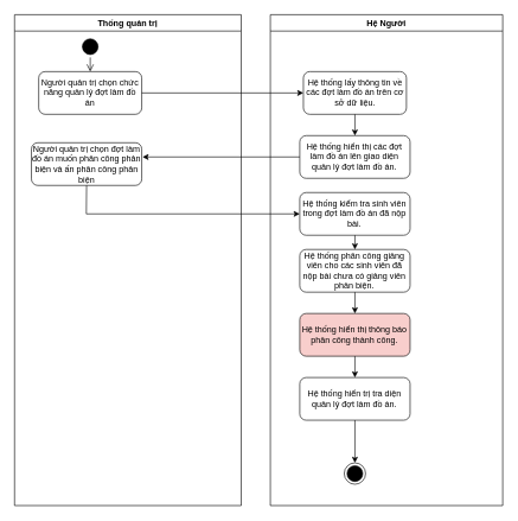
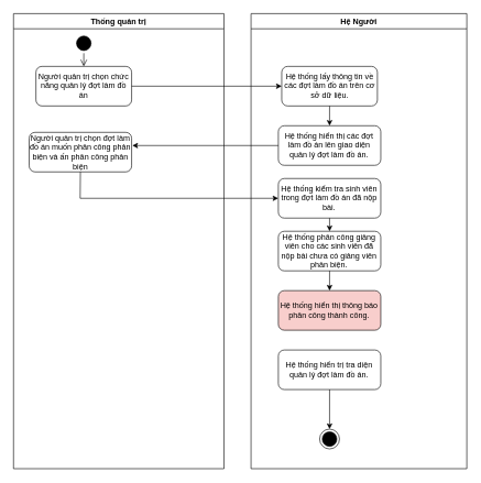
  <mxCell id="0" />
  <mxCell id="1" parent="0" />
  <mxCell id="2" value="Thống quản trị" style="swimlane;" vertex="1" parent="1"><mxGeometry x="20" y="20" width="319" height="690" as="geometry" /></mxCell>
  <mxCell id="3" value="" style="ellipse;html=1;shape=startState;fillColor=#000000;strokeColor=default;" vertex="1" parent="2"><mxGeometry x="91.5" y="30" width="30" height="30" as="geometry" /></mxCell>
  <mxCell id="4" value="Người quản trị chọn chức năng quản lý đợt làm đồ án" style="rounded=1;whiteSpace=wrap;html=1;" vertex="1" parent="2"><mxGeometry x="34" y="80" width="145" height="60" as="geometry" /></mxCell>
  <mxCell id="5" value="" style="edgeStyle=orthogonalEdgeStyle;html=1;verticalAlign=bottom;endArrow=open;endSize=8;strokeColor=default;rounded=0;entryX=0.5;entryY=0;entryDx=0;entryDy=0;" edge="1" parent="2" source="3" target="4"><mxGeometry relative="1" as="geometry"><mxPoint x="106.5" y="120" as="targetPoint" /></mxGeometry></mxCell>
  <mxCell id="6" value="Người quản trị chọn đợt làm đồ án muốn phân công phản biện và ấn phân công phản biện" style="rounded=1;whiteSpace=wrap;html=1;" vertex="1" parent="2"><mxGeometry x="23.75" y="180" width="155.25" height="60" as="geometry" /></mxCell>
  <mxCell id="7" value="Hệ Người" style="swimlane;" vertex="1" parent="1"><mxGeometry x="380" y="20" width="327" height="690" as="geometry" /></mxCell>
  <mxCell id="8" value="Hệ thống lấy thông tin về các đợt làm đồ án trên cơ sở dữ liệu." style="rounded=1;whiteSpace=wrap;html=1;" vertex="1" parent="7"><mxGeometry x="46.5" y="80" width="145" height="60" as="geometry" /></mxCell>
  <mxCell id="9" value="Hệ thống hiển thị các đợt làm đồ án lên giao diện quản lý đợt làm đồ án." style="rounded=1;whiteSpace=wrap;html=1;" vertex="1" parent="7"><mxGeometry x="41.38" y="170" width="155.25" height="60" as="geometry" /></mxCell>
  <mxCell id="10" value="" style="endArrow=classic;html=1;rounded=0;" edge="1" parent="7" source="8" target="9"><mxGeometry width="50" height="50" relative="1" as="geometry"><mxPoint x="77.515" y="430" as="sourcePoint" /><mxPoint x="230.5" y="440" as="targetPoint" /></mxGeometry></mxCell>
  <mxCell id="11" value="" style="ellipse;html=1;shape=endState;fillColor=#000000;strokeColor=default;" vertex="1" parent="7"><mxGeometry x="104" y="630" width="30" height="30" as="geometry" /></mxCell>
  <mxCell id="12" value="Hệ thống kiểm tra sinh viên trong đợt làm đồ án đã nộp bài." style="rounded=1;whiteSpace=wrap;html=1;" vertex="1" parent="7"><mxGeometry x="41.38" y="250" width="155.25" height="60" as="geometry" /></mxCell>
  <mxCell id="13" value="Hệ thống phân công giảng viên cho các sinh viên đã nộp bài chưa có giảng viên phản biện." style="rounded=1;whiteSpace=wrap;html=1;" vertex="1" parent="7"><mxGeometry x="41.38" y="330" width="155.25" height="60" as="geometry" /></mxCell>
  <mxCell id="14" value="Hệ thống hiển thị thông báo phân công thành công." style="rounded=1;whiteSpace=wrap;html=1;fillColor=#f8cecc;" vertex="1" parent="7"><mxGeometry x="41.38" y="420" width="155.25" height="60" as="geometry" /></mxCell>
  <mxCell id="15" value="Hệ thống hiển trị tra diện quản lý đợt làm đồ án." style="rounded=1;whiteSpace=wrap;html=1;" vertex="1" parent="7"><mxGeometry x="41.38" y="510" width="155.25" height="60" as="geometry" /></mxCell>
  <mxCell id="16" value="" style="endArrow=classic;html=1;rounded=0;" edge="1" parent="7" source="13" target="14"><mxGeometry width="50" height="50" relative="1" as="geometry"><mxPoint x="118.552" y="495" as="sourcePoint" /><mxPoint x="51.38" y="341.585" as="targetPoint" /></mxGeometry></mxCell>
- <mxCell id="17" value="" style="endArrow=classic;html=1;rounded=0;" edge="1" parent="7" source="14" target="15"><mxGeometry width="50" height="50" relative="1" as="geometry"><mxPoint x="-152.37" y="328.415" as="sourcePoint" /><mxPoint x="61.38" y="351.585" as="targetPoint" /></mxGeometry></mxCell>
  <mxCell id="18" value="" style="endArrow=classic;html=1;rounded=0;entryX=0.5;entryY=0;entryDx=0;entryDy=0;" edge="1" parent="7" source="15" target="11"><mxGeometry width="50" height="50" relative="1" as="geometry"><mxPoint x="-142.37" y="338.415" as="sourcePoint" /><mxPoint x="71.38" y="361.585" as="targetPoint" /></mxGeometry></mxCell>
  <mxCell id="19" value="" style="endArrow=classic;html=1;rounded=0;" edge="1" parent="7" source="12" target="13"><mxGeometry width="50" height="50" relative="1" as="geometry"><mxPoint x="129.005" y="400" as="sourcePoint" /><mxPoint x="129.005" y="430" as="targetPoint" /></mxGeometry></mxCell>
  <mxCell id="20" value="" style="endArrow=classic;html=1;rounded=0;" edge="1" parent="1" source="4" target="8"><mxGeometry width="50" height="50" relative="1" as="geometry"><mxPoint x="519.5" y="280" as="sourcePoint" /><mxPoint x="565.5" y="330" as="targetPoint" /></mxGeometry></mxCell>
  <mxCell id="21" value="" style="endArrow=classic;html=1;rounded=0;" edge="1" parent="1" source="9"><mxGeometry width="50" height="50" relative="1" as="geometry"><mxPoint x="537.99" y="520" as="sourcePoint" /><mxPoint x="200" y="220" as="targetPoint" /></mxGeometry></mxCell>
  <mxCell id="22" value="" style="endArrow=classic;html=1;rounded=0;exitX=0.5;exitY=1;exitDx=0;exitDy=0;" edge="1" parent="1" source="6" target="12"><mxGeometry width="50" height="50" relative="1" as="geometry"><mxPoint x="431.38" y="232.084" as="sourcePoint" /><mxPoint x="214.13" y="237.916" as="targetPoint" /><Array as="points"><mxPoint x="121" y="300" /></Array></mxGeometry></mxCell>
